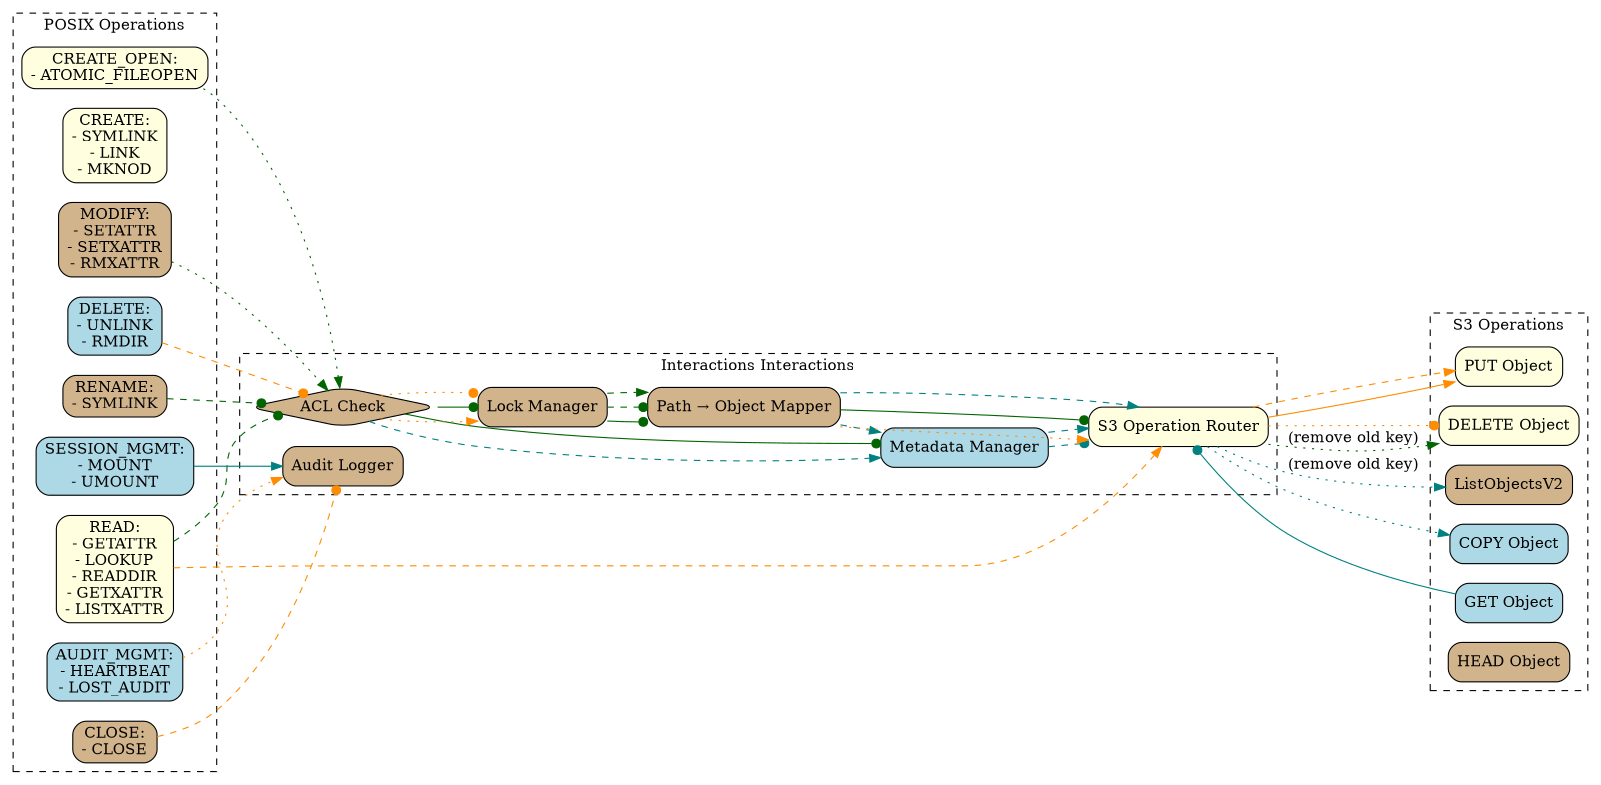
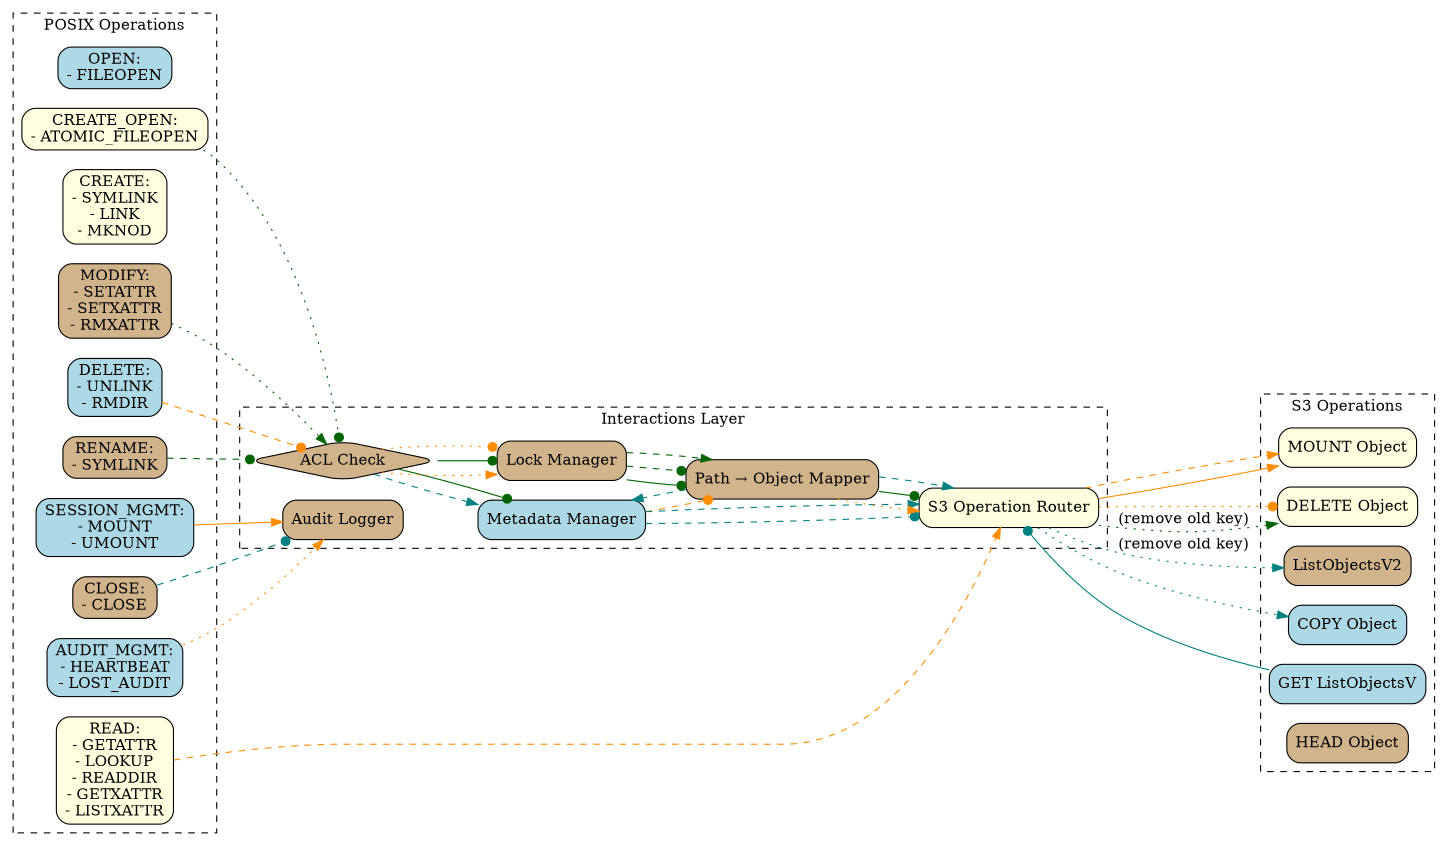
  digraph {
    rankdir=LR
    node [fillcolor=tan shape=box style="rounded,filled"]
    edge [arrowhead=normal color=darkgreen style=dashed]
+   n1 [fillcolor=lightblue label="OPEN:\n- FILEOPEN"]
    n2 [fillcolor=lightyellow label="CREATE_OPEN:\n- ATOMIC_FILEOPEN"]
    n3 [fillcolor=lightyellow label="CREATE:\n- SYMLINK\n- LINK\n- MKNOD"]
    n4 [fillcolor=lightyellow label="READ:\n- GETATTR\n- LOOKUP\n- READDIR\n- GETXATTR\n- LISTXATTR"]
    n5 [label="MODIFY:\n- SETATTR\n- SETXATTR\n- RMXATTR"]
    n6 [fillcolor=lightblue label="DELETE:\n- UNLINK\n- RMDIR"]
    n7 [label="CLOSE:\n- CLOSE"]
    n8 [label="RENAME:\n- SYMLINK"]
    n9 [fillcolor=lightblue label="SESSION_MGMT:\n- MOUNT\n- UMOUNT"]
    n10 [fillcolor=lightblue label="AUDIT_MGMT:\n- HEARTBEAT\n- LOST_AUDIT"]
    n11 [label="ACL Check" shape=diamond]
    n12 [fillcolor=lightblue label="Metadata Manager"]
    n13 [label="Path → Object Mapper"]
    n14 [label="Lock Manager"]
    n15 [label="Audit Logger"]
    n16 [fillcolor=lightyellow label="S3 Operation Router"]
-   n17 [fillcolor=lightyellow label="PUT Object"]
-   n18 [fillcolor=lightblue label="GET Object"]
+   n17 [fillcolor=lightyellow label="MOUNT Object"]
+   n18 [fillcolor=lightblue label="GET ListObjectsV"]
    n19 [fillcolor=lightyellow label="DELETE Object"]
    n20 [label=ListObjectsV2]
    n21 [fillcolor=lightblue label="COPY Object"]
    n22 [label="HEAD Object"]
    subgraph cluster_1 {
      label="POSIX Operations"
      style=dashed
+     n1
      n2
      n3
      n4
      n5
      n6
      n7
      n8
      n9
      n10
    }
    subgraph cluster_2 {
-     label="Interactions Interactions"
+     label="Interactions Layer"
      style=dashed
      n11
      n12
      n13
      n14
      n15
      n16
    }
    subgraph cluster_3 {
      label="S3 Operations"
      style=dashed
      n17
      n18
      n19
      n20
      n21
      n22
    }
-   n2 -> n11 [style=dotted]
-   n4 -> n11 [arrowhead=dot]
+   n2 -> n11 [arrowhead=dot style=dotted]
    n4 -> n16 [color=darkorange]
    n5 -> n11 [style=dotted]
    n6 -> n11 [arrowhead=dot color=darkorange]
-   n7 -> n15 [arrowhead=dot color=darkorange]
+   n7 -> n15 [arrowhead=dot color=teal]
    n8 -> n11 [arrowhead=dot]
-   n9 -> n15 [color=teal style=solid]
+   n9 -> n15 [color=darkorange style=solid]
    n10 -> n15 [color=darkorange style=dotted]
    n11 -> n12 [color=teal]
    n11 -> n12 [arrowhead=dot style=solid]
    n11 -> n14 [color=darkorange style=dotted]
    n11 -> n14 [arrowhead=dot style=solid]
    n11 -> n14 [arrowhead=dot color=darkorange style=dotted]
+   n12 -> n13 [arrowhead=dot color=darkorange]
    n12 -> n16 [arrowhead=dot color=teal]
    n12 -> n16 [color=teal]
    n13 -> n12 [color=teal]
    n13 -> n16 [color=darkorange style=dotted]
    n13 -> n16 [arrowhead=dot style=solid]
    n13 -> n16 [color=teal]
    n14 -> n13 [arrowhead=dot style=solid]
    n14 -> n13 [arrowhead=dot]
    n14 -> n13
    n16 -> n17 [color=darkorange style=solid]
    n16 -> n17 [color=darkorange]
    n16 -> n19 [arrowhead=dot color=darkorange style=dotted]
    n16 -> n19 [label="(remove old key)" style=dotted]
    n16 -> n20 [color=teal label="(remove old key)" style=dotted]
    n16 -> n21 [color=teal style=dotted]
    n18 -> n16 [arrowhead=dot color=teal style=solid]
  }
